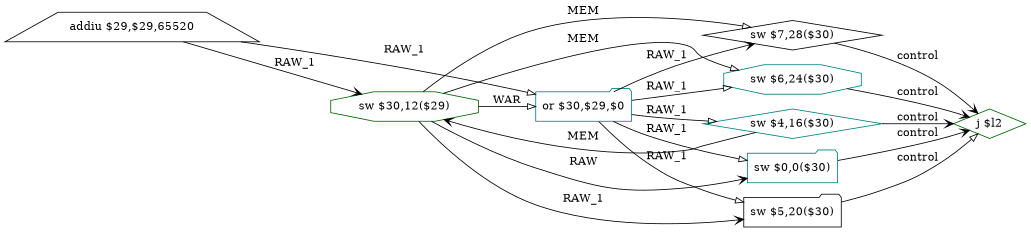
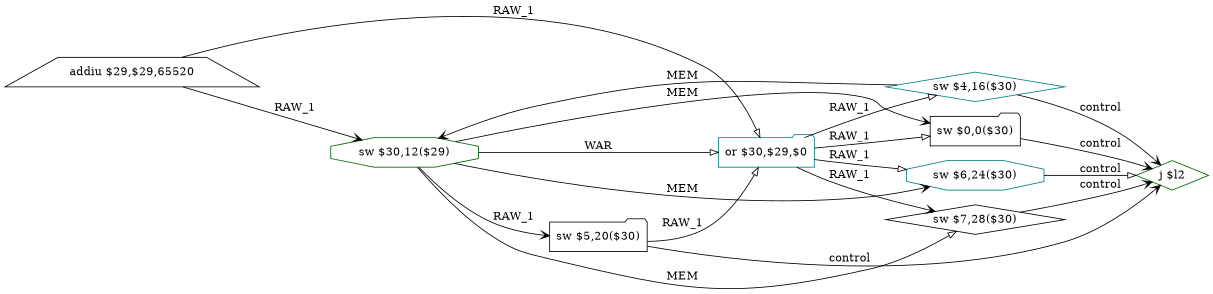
  digraph {
    rankdir=LR
    node [color=black shape=folder]
    edge [arrowhead=onormal]
    n1 [label="addiu $29,$29,65520" shape=trapezium]
    n2 [color=darkgreen label="sw $30,12($29)" shape=octagon]
    n3 [color=teal label="or $30,$29,$0"]
    n4 [label="sw $5,20($30)"]
    n5 [color=teal label="sw $6,24($30)" shape=octagon]
    n6 [label="sw $7,28($30)" shape=diamond]
-   n7 [color=teal label="sw $0,0($30)"]
+   n7 [label="sw $0,0($30)"]
    n8 [color=teal label="sw $4,16($30)" shape=diamond]
    n9 [color=darkgreen label="j $l2" shape=diamond]
    n1 -> n2 [arrowhead=vee label=RAW_1]
    n1 -> n3 [label=RAW_1]
    n2 -> n3 [label=WAR]
    n2 -> n4 [arrowhead=vee label=RAW_1]
-   n2 -> n5 [label=MEM]
+   n2 -> n5 [arrowhead=vee label=MEM]
    n2 -> n6 [label=MEM]
-   n2 -> n7 [arrowhead=vee label=RAW]
-   n3 -> n4 [label=RAW_1]
+   n2 -> n7 [arrowhead=vee label=MEM]
+   n4 -> n3 [label=RAW_1]
    n3 -> n5 [label=RAW_1]
    n3 -> n6 [arrowhead=vee label=RAW_1]
    n3 -> n7 [label=RAW_1]
    n3 -> n8 [label=RAW_1]
-   n4 -> n9 [label=control]
-   n5 -> n9 [arrowhead=vee label=control]
+   n4 -> n9 [arrowhead=vee label=control]
+   n5 -> n9 [label=control]
    n6 -> n9 [arrowhead=vee label=control]
    n7 -> n9 [arrowhead=vee label=control]
    n8 -> n2 [arrowhead=vee label=MEM]
    n8 -> n9 [arrowhead=vee label=control]
  }
